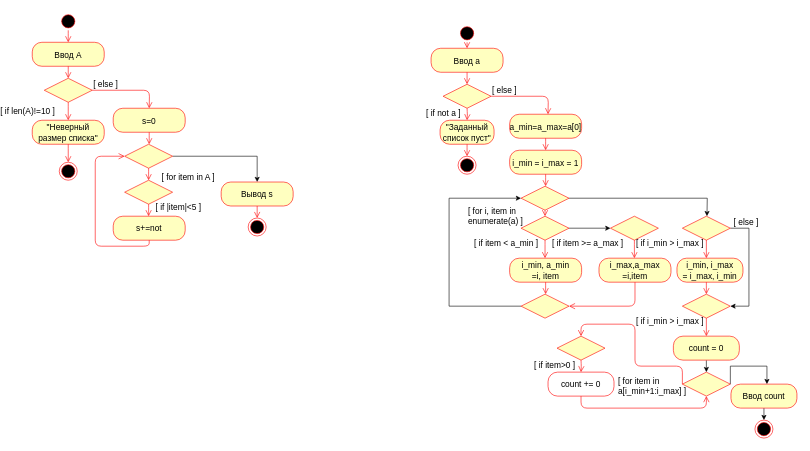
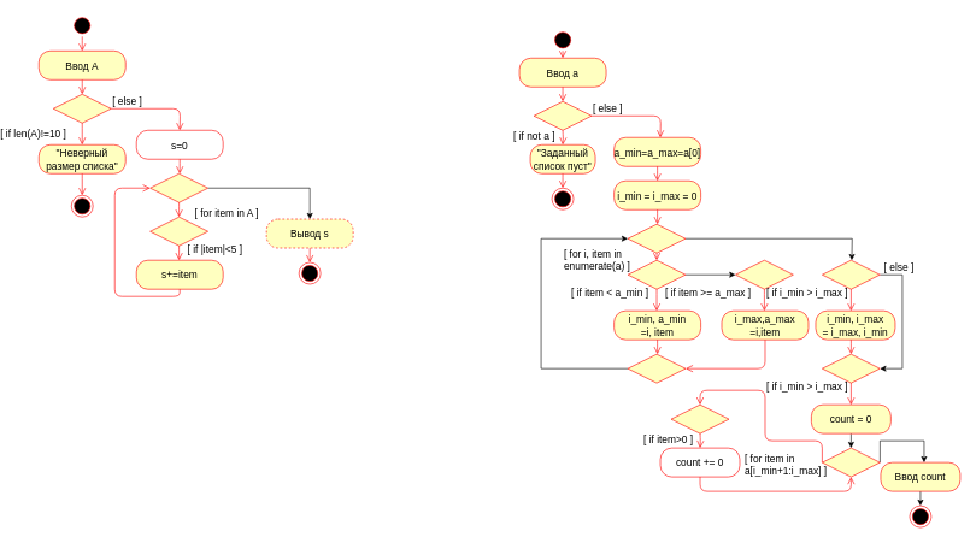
  <mxCell id="0" />
  <mxCell id="1" parent="0" />
  <mxCell id="2" value="" style="ellipse;shape=startState;fillColor=#000000;strokeColor=#ff0000;fontSize=14;labelBackgroundColor=none;" parent="1" vertex="1"><mxGeometry x="65" y="20" width="30" height="30" as="geometry" /></mxCell>
  <mxCell id="3" value="" style="edgeStyle=orthogonalEdgeStyle;verticalAlign=bottom;endArrow=open;endSize=8;strokeColor=#ff0000;fontSize=14;labelBackgroundColor=none;" parent="1" source="2" edge="1"><mxGeometry relative="1" as="geometry"><mxPoint x="80" y="70" as="targetPoint" /></mxGeometry></mxCell>
  <mxCell id="4" value="Ввод А" style="rounded=1;arcSize=40;fillColor=#ffffc0;strokeColor=#ff0000;fontSize=14;labelBackgroundColor=none;" parent="1" vertex="1"><mxGeometry x="20" y="70" width="120" height="40" as="geometry" /></mxCell>
  <mxCell id="5" value="" style="edgeStyle=orthogonalEdgeStyle;verticalAlign=bottom;endArrow=open;endSize=8;strokeColor=#ff0000;fontSize=14;labelBackgroundColor=none;" parent="1" source="4" edge="1"><mxGeometry relative="1" as="geometry"><mxPoint x="80" y="130" as="targetPoint" /></mxGeometry></mxCell>
  <mxCell id="6" value="" style="rhombus;fillColor=#ffffc0;strokeColor=#ff0000;fontSize=14;labelBackgroundColor=none;" parent="1" vertex="1"><mxGeometry x="40" y="130" width="80" height="40" as="geometry" /></mxCell>
  <mxCell id="7" value="[ else ]" style="edgeStyle=orthogonalEdgeStyle;align=left;verticalAlign=bottom;endArrow=open;endSize=8;strokeColor=#ff0000;fontSize=14;labelBackgroundColor=none;" parent="1" source="6" edge="1"><mxGeometry x="-1" relative="1" as="geometry"><mxPoint x="215" y="180" as="targetPoint" /></mxGeometry></mxCell>
  <mxCell id="8" value="[ if len(A)!=10 ]" style="edgeStyle=orthogonalEdgeStyle;align=left;verticalAlign=top;endArrow=open;endSize=8;strokeColor=#ff0000;fontSize=14;labelBackgroundColor=none;" parent="1" source="6" edge="1"><mxGeometry x="-1" y="-115" relative="1" as="geometry"><mxPoint x="80" y="200" as="targetPoint" /><mxPoint as="offset" /></mxGeometry></mxCell>
  <mxCell id="9" value="&quot;Неверный &#10;размер списка&quot;" style="rounded=1;arcSize=40;fillColor=#ffffc0;strokeColor=#ff0000;fontSize=14;labelBackgroundColor=none;" parent="1" vertex="1"><mxGeometry x="20" y="200" width="120" height="40" as="geometry" /></mxCell>
  <mxCell id="10" value="" style="edgeStyle=orthogonalEdgeStyle;verticalAlign=bottom;endArrow=open;endSize=8;strokeColor=#ff0000;fontSize=14;labelBackgroundColor=none;" parent="1" source="9" edge="1"><mxGeometry relative="1" as="geometry"><mxPoint x="80" y="270" as="targetPoint" /></mxGeometry></mxCell>
  <mxCell id="11" value="" style="ellipse;shape=endState;fillColor=#000000;strokeColor=#ff0000;fontSize=14;labelBackgroundColor=none;" parent="1" vertex="1"><mxGeometry x="65" y="270" width="30" height="30" as="geometry" /></mxCell>
- <mxCell id="12" value="s=0" style="rounded=1;arcSize=40;fillColor=#ffffc0;strokeColor=#ff0000;fontSize=14;labelBackgroundColor=none;" parent="1" vertex="1"><mxGeometry x="155" y="180" width="120" height="40" as="geometry" /></mxCell>
+ <mxCell id="12" value="s=0" style="rounded=1;arcSize=40;fillColor=#ffffff;strokeColor=#ff0000;fontSize=14;labelBackgroundColor=none;" parent="1" vertex="1"><mxGeometry x="155" y="180" width="120" height="40" as="geometry" /></mxCell>
  <mxCell id="13" value="" style="edgeStyle=orthogonalEdgeStyle;verticalAlign=bottom;endArrow=open;endSize=8;strokeColor=#ff0000;fontSize=14;labelBackgroundColor=none;" parent="1" source="12" edge="1"><mxGeometry relative="1" as="geometry"><mxPoint x="215" y="240" as="targetPoint" /></mxGeometry></mxCell>
  <mxCell id="14" value="" style="edgeStyle=orthogonalEdgeStyle;rounded=0;orthogonalLoop=1;jettySize=auto;html=1;labelBackgroundColor=none;fontSize=14;fontColor=#000000;" edge="1" parent="1" source="15" target="21"><mxGeometry relative="1" as="geometry" /></mxCell>
  <mxCell id="15" value="" style="rhombus;fillColor=#ffffc0;strokeColor=#ff0000;fontSize=14;labelBackgroundColor=none;" parent="1" vertex="1"><mxGeometry x="174" y="240" width="80" height="40" as="geometry" /></mxCell>
  <mxCell id="16" value="[ for item in A ]" style="edgeStyle=orthogonalEdgeStyle;align=left;verticalAlign=top;endArrow=open;endSize=8;strokeColor=#ff0000;fontSize=14;labelBackgroundColor=none;" parent="1" source="15" edge="1"><mxGeometry x="-1" y="20" relative="1" as="geometry"><mxPoint x="214" y="300" as="targetPoint" /><mxPoint as="offset" /></mxGeometry></mxCell>
  <mxCell id="17" value="" style="rhombus;fillColor=#ffffc0;strokeColor=#ff0000;fontSize=14;labelBackgroundColor=none;" parent="1" vertex="1"><mxGeometry x="174" y="300" width="80" height="40" as="geometry" /></mxCell>
  <mxCell id="18" value="[ if |item|&lt;5 ]" style="edgeStyle=orthogonalEdgeStyle;align=left;verticalAlign=top;endArrow=open;endSize=8;strokeColor=#ff0000;fontSize=14;labelBackgroundColor=none;" parent="1" source="17" edge="1"><mxGeometry x="-1" y="14" relative="1" as="geometry"><mxPoint x="214" y="360" as="targetPoint" /><mxPoint x="-4" y="-10" as="offset" /></mxGeometry></mxCell>
- <mxCell id="19" value="s+=not" style="rounded=1;arcSize=40;fillColor=#ffffc0;strokeColor=#ff0000;fontSize=14;labelBackgroundColor=none;" parent="1" vertex="1"><mxGeometry x="155" y="360" width="120" height="40" as="geometry" /></mxCell>
+ <mxCell id="19" value="s+=item" style="rounded=1;arcSize=40;fillColor=#ffffc0;strokeColor=#ff0000;fontSize=14;labelBackgroundColor=none;" parent="1" vertex="1"><mxGeometry x="155" y="360" width="120" height="40" as="geometry" /></mxCell>
  <mxCell id="20" value="" style="edgeStyle=orthogonalEdgeStyle;verticalAlign=bottom;endArrow=open;endSize=8;strokeColor=#ff0000;fontSize=14;labelBackgroundColor=none;entryX=0;entryY=0.5;entryDx=0;entryDy=0;exitX=0.5;exitY=1;exitDx=0;exitDy=0;" parent="1" source="19" edge="1" target="15"><mxGeometry relative="1" as="geometry"><mxPoint x="215" y="420" as="targetPoint" /><Array as="points"><mxPoint x="215" y="410" /><mxPoint x="125" y="410" /><mxPoint x="125" y="260" /></Array></mxGeometry></mxCell>
- <mxCell id="21" value="Вывод s" style="rounded=1;arcSize=40;fillColor=#ffffc0;strokeColor=#ff0000;fontSize=14;labelBackgroundColor=none;" parent="1" vertex="1"><mxGeometry x="335" y="303" width="120" height="40" as="geometry" /></mxCell>
+ <mxCell id="21" value="Вывод s" style="rounded=1;arcSize=40;fillColor=#ffffc0;strokeColor=#ff0000;fontSize=14;labelBackgroundColor=none;dashed=1;" parent="1" vertex="1"><mxGeometry x="335" y="303" width="120" height="40" as="geometry" /></mxCell>
  <mxCell id="22" value="" style="edgeStyle=orthogonalEdgeStyle;verticalAlign=bottom;endArrow=open;endSize=8;strokeColor=#ff0000;fontSize=14;labelBackgroundColor=none;" parent="1" source="21" edge="1"><mxGeometry relative="1" as="geometry"><mxPoint x="395" y="363" as="targetPoint" /></mxGeometry></mxCell>
  <mxCell id="23" value="" style="ellipse;shape=endState;fillColor=#000000;strokeColor=#ff0000;fontSize=14;labelBackgroundColor=none;" parent="1" vertex="1"><mxGeometry x="380" y="363" width="30" height="30" as="geometry" /></mxCell>
  <mxCell id="24" value="" style="ellipse;shape=startState;fillColor=#000000;strokeColor=#ff0000;fontSize=14;labelBackgroundColor=none;" parent="1" vertex="1"><mxGeometry x="730" y="40" width="30" height="30" as="geometry" /></mxCell>
  <mxCell id="25" value="" style="edgeStyle=orthogonalEdgeStyle;verticalAlign=bottom;endArrow=open;endSize=8;strokeColor=#ff0000;fontSize=14;labelBackgroundColor=none;" parent="1" source="24" edge="1"><mxGeometry relative="1" as="geometry"><mxPoint x="745" y="80" as="targetPoint" /></mxGeometry></mxCell>
  <mxCell id="26" value="Ввод a" style="rounded=1;arcSize=40;fillColor=#ffffc0;strokeColor=#ff0000;fontSize=14;labelBackgroundColor=none;" parent="1" vertex="1"><mxGeometry x="685" y="80" width="120" height="40" as="geometry" /></mxCell>
  <mxCell id="27" value="" style="edgeStyle=orthogonalEdgeStyle;verticalAlign=bottom;endArrow=open;endSize=8;strokeColor=#ff0000;fontSize=14;labelBackgroundColor=none;" parent="1" source="26" edge="1"><mxGeometry relative="1" as="geometry"><mxPoint x="745" y="140" as="targetPoint" /></mxGeometry></mxCell>
  <mxCell id="28" value="" style="rhombus;fillColor=#ffffc0;strokeColor=#ff0000;fontSize=14;labelBackgroundColor=none;" parent="1" vertex="1"><mxGeometry x="705" y="140" width="80" height="40" as="geometry" /></mxCell>
  <mxCell id="29" value="[ else ]" style="edgeStyle=orthogonalEdgeStyle;align=left;verticalAlign=bottom;endArrow=open;endSize=8;strokeColor=#ff0000;fontSize=14;labelBackgroundColor=none;" parent="1" source="28" edge="1"><mxGeometry x="-1" relative="1" as="geometry"><mxPoint x="880" y="190" as="targetPoint" /></mxGeometry></mxCell>
  <mxCell id="30" value="[ if not a ]" style="edgeStyle=orthogonalEdgeStyle;align=left;verticalAlign=top;endArrow=open;endSize=8;strokeColor=#ff0000;fontSize=14;labelBackgroundColor=none;" parent="1" edge="1"><mxGeometry x="-1" y="-71" relative="1" as="geometry"><mxPoint x="745" y="200" as="targetPoint" /><mxPoint x="1" y="-10" as="offset" /><mxPoint x="745" y="180" as="sourcePoint" /></mxGeometry></mxCell>
  <mxCell id="31" value="&quot;Заданный &#10;список пуст&quot;" style="rounded=1;arcSize=40;fillColor=#ffffc0;strokeColor=#ff0000;fontSize=14;labelBackgroundColor=none;" parent="1" vertex="1"><mxGeometry x="700" y="200" width="90" height="40" as="geometry" /></mxCell>
  <mxCell id="32" value="" style="edgeStyle=orthogonalEdgeStyle;verticalAlign=bottom;endArrow=open;endSize=8;strokeColor=#ff0000;fontSize=14;labelBackgroundColor=none;" parent="1" source="31" edge="1"><mxGeometry relative="1" as="geometry"><mxPoint x="745" y="260" as="targetPoint" /></mxGeometry></mxCell>
  <mxCell id="33" value="" style="ellipse;shape=endState;fillColor=#000000;strokeColor=#ff0000;fontSize=14;labelBackgroundColor=none;" parent="1" vertex="1"><mxGeometry x="730" y="260" width="30" height="30" as="geometry" /></mxCell>
  <mxCell id="34" value="a_min=a_max=a[0]" style="rounded=1;arcSize=40;fillColor=#ffffc0;strokeColor=#ff0000;fontSize=14;labelBackgroundColor=none;" parent="1" vertex="1"><mxGeometry x="816" y="190" width="120" height="40" as="geometry" /></mxCell>
  <mxCell id="35" value="" style="edgeStyle=orthogonalEdgeStyle;verticalAlign=bottom;endArrow=open;endSize=8;strokeColor=#ff0000;fontSize=14;labelBackgroundColor=none;" parent="1" source="34" edge="1"><mxGeometry relative="1" as="geometry"><mxPoint x="876" y="250" as="targetPoint" /></mxGeometry></mxCell>
- <mxCell id="36" value="i_min = i_max = 1" style="rounded=1;arcSize=40;fillColor=#ffffc0;strokeColor=#ff0000;fontSize=14;labelBackgroundColor=none;" parent="1" vertex="1"><mxGeometry x="816" y="250" width="120" height="40" as="geometry" /></mxCell>
+ <mxCell id="36" value="i_min = i_max = 0" style="rounded=1;arcSize=40;fillColor=#ffffc0;strokeColor=#ff0000;fontSize=14;labelBackgroundColor=none;" parent="1" vertex="1"><mxGeometry x="816" y="250" width="120" height="40" as="geometry" /></mxCell>
  <mxCell id="37" value="" style="edgeStyle=orthogonalEdgeStyle;verticalAlign=bottom;endArrow=open;endSize=8;strokeColor=#ff0000;fontSize=14;labelBackgroundColor=none;" parent="1" source="36" edge="1"><mxGeometry relative="1" as="geometry"><mxPoint x="876" y="310" as="targetPoint" /></mxGeometry></mxCell>
  <mxCell id="38" style="edgeStyle=orthogonalEdgeStyle;rounded=0;orthogonalLoop=1;jettySize=auto;html=1;exitX=1;exitY=0.5;exitDx=0;exitDy=0;fontSize=14;labelBackgroundColor=none;" edge="1" parent="1" source="39"><mxGeometry relative="1" as="geometry"><mxPoint x="1145" y="360" as="targetPoint" /></mxGeometry></mxCell>
  <mxCell id="39" value="" style="rhombus;fillColor=#ffffc0;strokeColor=#ff0000;fontSize=14;labelBackgroundColor=none;" parent="1" vertex="1"><mxGeometry x="835" y="310" width="80" height="40" as="geometry" /></mxCell>
  <mxCell id="40" value="[ for i, item in &#10;enumerate(a) ]" style="edgeStyle=orthogonalEdgeStyle;align=left;verticalAlign=top;endArrow=open;endSize=8;strokeColor=#ff0000;fontSize=14;labelBackgroundColor=none;" parent="1" source="39" edge="1"><mxGeometry x="0.333" y="-132" relative="1" as="geometry"><mxPoint x="875" y="360" as="targetPoint" /><mxPoint x="2" y="-20" as="offset" /></mxGeometry></mxCell>
  <mxCell id="41" style="edgeStyle=orthogonalEdgeStyle;rounded=0;orthogonalLoop=1;jettySize=auto;html=1;exitX=1;exitY=0.5;exitDx=0;exitDy=0;entryX=0;entryY=0.5;entryDx=0;entryDy=0;fontSize=14;labelBackgroundColor=none;" parent="1" source="42" target="46" edge="1"><mxGeometry relative="1" as="geometry" /></mxCell>
  <mxCell id="42" value="" style="rhombus;fillColor=#ffffc0;strokeColor=#ff0000;fontSize=14;labelBackgroundColor=none;" parent="1" vertex="1"><mxGeometry x="835" y="360" width="80" height="40" as="geometry" /></mxCell>
  <mxCell id="43" value="[ if item &lt; a_min ]" style="edgeStyle=orthogonalEdgeStyle;align=left;verticalAlign=top;endArrow=open;endSize=8;strokeColor=#ff0000;fontSize=14;labelBackgroundColor=none;" parent="1" source="42" edge="1"><mxGeometry x="-1" y="-120" relative="1" as="geometry"><mxPoint x="875" y="430" as="targetPoint" /><mxPoint y="-10" as="offset" /></mxGeometry></mxCell>
  <mxCell id="44" value="i_min, a_min&#10;=i, item" style="rounded=1;arcSize=40;fillColor=#ffffc0;strokeColor=#ff0000;fontSize=14;labelBackgroundColor=none;" parent="1" vertex="1"><mxGeometry x="816" y="430" width="120" height="40" as="geometry" /></mxCell>
  <mxCell id="45" value="" style="edgeStyle=orthogonalEdgeStyle;verticalAlign=bottom;endArrow=open;endSize=8;strokeColor=#ff0000;fontSize=14;labelBackgroundColor=none;" parent="1" source="44" edge="1"><mxGeometry relative="1" as="geometry"><mxPoint x="876" y="490" as="targetPoint" /></mxGeometry></mxCell>
  <mxCell id="46" value="" style="rhombus;fillColor=#ffffc0;strokeColor=#ff0000;fontSize=14;labelBackgroundColor=none;" parent="1" vertex="1"><mxGeometry x="984" y="360" width="80" height="40" as="geometry" /></mxCell>
  <mxCell id="47" value="[ if item &gt;= a_max ]" style="edgeStyle=orthogonalEdgeStyle;align=left;verticalAlign=top;endArrow=open;endSize=8;strokeColor=#ff0000;fontSize=14;labelBackgroundColor=none;" parent="1" source="46" edge="1"><mxGeometry x="-1" y="-139" relative="1" as="geometry"><mxPoint x="1024" y="430" as="targetPoint" /><mxPoint y="-10" as="offset" /></mxGeometry></mxCell>
  <mxCell id="48" value="i_max,a_max&#10;=i,item" style="rounded=1;arcSize=40;fillColor=#ffffc0;strokeColor=#ff0000;fontSize=14;labelBackgroundColor=none;" parent="1" vertex="1"><mxGeometry x="965" y="430" width="120" height="40" as="geometry" /></mxCell>
  <mxCell id="49" value="" style="edgeStyle=orthogonalEdgeStyle;verticalAlign=bottom;endArrow=open;endSize=8;strokeColor=#ff0000;entryX=1;entryY=0.5;entryDx=0;entryDy=0;fontSize=14;labelBackgroundColor=none;" parent="1" source="48" target="51" edge="1"><mxGeometry relative="1" as="geometry"><mxPoint x="1025" y="490" as="targetPoint" /><Array as="points"><mxPoint x="1025" y="510" /></Array></mxGeometry></mxCell>
  <mxCell id="50" style="edgeStyle=orthogonalEdgeStyle;rounded=0;orthogonalLoop=1;jettySize=auto;html=1;exitX=0;exitY=0.5;exitDx=0;exitDy=0;fontSize=14;labelBackgroundColor=none;" parent="1" source="51" target="39" edge="1"><mxGeometry relative="1" as="geometry"><Array as="points"><mxPoint x="715" y="510" /><mxPoint x="715" y="330" /></Array></mxGeometry></mxCell>
  <mxCell id="51" value="" style="rhombus;fillColor=#ffffc0;strokeColor=#ff0000;fontSize=14;labelBackgroundColor=none;" parent="1" vertex="1"><mxGeometry x="835" y="490" width="80" height="40" as="geometry" /></mxCell>
  <mxCell id="52" style="edgeStyle=orthogonalEdgeStyle;rounded=0;orthogonalLoop=1;jettySize=auto;html=1;exitX=1;exitY=0.5;exitDx=0;exitDy=0;fontSize=14;labelBackgroundColor=none;" edge="1" parent="1" source="53"><mxGeometry relative="1" as="geometry"><mxPoint x="1184" y="510" as="targetPoint" /><Array as="points"><mxPoint x="1215" y="380" /><mxPoint x="1215" y="510" /><mxPoint x="1184" y="510" /></Array></mxGeometry></mxCell>
  <mxCell id="53" value="" style="rhombus;fillColor=#ffffc0;strokeColor=#ff0000;fontSize=14;labelBackgroundColor=none;" vertex="1" parent="1"><mxGeometry x="1104" y="360" width="80" height="40" as="geometry" /></mxCell>
  <mxCell id="54" value="[ if i_min &gt; i_max ]" style="edgeStyle=orthogonalEdgeStyle;align=left;verticalAlign=top;endArrow=open;endSize=8;strokeColor=#ff0000;fontSize=14;labelBackgroundColor=none;" edge="1" parent="1"><mxGeometry x="-1" y="-119" relative="1" as="geometry"><mxPoint x="1144" y="430" as="targetPoint" /><mxPoint y="-10" as="offset" /><mxPoint x="1144" y="400" as="sourcePoint" /></mxGeometry></mxCell>
  <mxCell id="55" value="i_min, i_max&#10;= i_max, i_min" style="rounded=1;arcSize=40;fillColor=#ffffc0;strokeColor=#ff0000;fontSize=14;labelBackgroundColor=none;" vertex="1" parent="1"><mxGeometry x="1095" y="430" width="110" height="40" as="geometry" /></mxCell>
  <mxCell id="56" value="" style="edgeStyle=orthogonalEdgeStyle;verticalAlign=bottom;endArrow=open;endSize=8;strokeColor=#ff0000;fontSize=14;labelBackgroundColor=none;entryX=0.5;entryY=0;entryDx=0;entryDy=0;" edge="1" parent="1" source="55" target="58"><mxGeometry relative="1" as="geometry"><mxPoint x="1145" y="500" as="targetPoint" /><Array as="points"><mxPoint x="1144" y="480" /><mxPoint x="1144" y="480" /></Array></mxGeometry></mxCell>
  <mxCell id="57" value="[ else ]" style="text;html=1;align=center;verticalAlign=middle;resizable=0;points=[];autosize=1;strokeColor=none;fontSize=14;labelBackgroundColor=none;" vertex="1" parent="1"><mxGeometry x="1180" y="360" width="60" height="20" as="geometry" /></mxCell>
  <mxCell id="58" value="" style="rhombus;fillColor=#ffffc0;strokeColor=#ff0000;fontSize=14;labelBackgroundColor=none;" vertex="1" parent="1"><mxGeometry x="1104" y="490" width="80" height="40" as="geometry" /></mxCell>
  <mxCell id="59" value="[ if i_min &gt; i_max ]" style="edgeStyle=orthogonalEdgeStyle;align=left;verticalAlign=top;endArrow=open;endSize=8;strokeColor=#ff0000;fontSize=14;labelBackgroundColor=none;" edge="1" parent="1"><mxGeometry x="-1" y="-119" relative="1" as="geometry"><mxPoint x="1144" y="560" as="targetPoint" /><mxPoint y="-10" as="offset" /><mxPoint x="1144" y="530" as="sourcePoint" /></mxGeometry></mxCell>
  <mxCell id="60" style="edgeStyle=orthogonalEdgeStyle;rounded=0;orthogonalLoop=1;jettySize=auto;html=1;exitX=1;exitY=0.5;exitDx=0;exitDy=0;fontSize=14;labelBackgroundColor=none;" edge="1" parent="1" source="61"><mxGeometry relative="1" as="geometry"><mxPoint x="1245" y="640" as="targetPoint" /><Array as="points"><mxPoint x="1184" y="610" /><mxPoint x="1245" y="610" /></Array></mxGeometry></mxCell>
  <mxCell id="61" value="" style="rhombus;fillColor=#ffffc0;strokeColor=#ff0000;fontSize=14;labelBackgroundColor=none;" vertex="1" parent="1"><mxGeometry x="1104" y="620" width="80" height="40" as="geometry" /></mxCell>
  <mxCell id="62" value="[ for item in &#10;a[i_min+1:i_max] ]" style="edgeStyle=orthogonalEdgeStyle;align=left;verticalAlign=top;endArrow=open;endSize=8;strokeColor=#ff0000;exitX=0;exitY=0.5;exitDx=0;exitDy=0;entryX=0.5;entryY=0;entryDx=0;entryDy=0;fontSize=14;labelBackgroundColor=none;" edge="1" parent="1" source="61" target="65"><mxGeometry x="-0.246" y="32" relative="1" as="geometry"><mxPoint x="935" y="570" as="targetPoint" /><mxPoint x="2" y="10" as="offset" /><mxPoint x="1143.5" y="660" as="sourcePoint" /><Array as="points"><mxPoint x="1104" y="610" /><mxPoint x="1025" y="610" /><mxPoint x="1025" y="540" /><mxPoint x="935" y="540" /></Array></mxGeometry></mxCell>
  <mxCell id="63" style="edgeStyle=orthogonalEdgeStyle;rounded=0;orthogonalLoop=1;jettySize=auto;html=1;exitX=0.5;exitY=1;exitDx=0;exitDy=0;fontSize=14;labelBackgroundColor=none;" edge="1" parent="1" source="64"><mxGeometry relative="1" as="geometry"><mxPoint x="1144" y="620" as="targetPoint" /></mxGeometry></mxCell>
  <mxCell id="64" value="count = 0" style="rounded=1;arcSize=40;fillColor=#ffffc0;strokeColor=#ff0000;fontSize=14;labelBackgroundColor=none;" vertex="1" parent="1"><mxGeometry x="1089" y="560" width="110" height="40" as="geometry" /></mxCell>
  <mxCell id="65" value="" style="rhombus;fillColor=#ffffc0;strokeColor=#ff0000;fontSize=14;labelBackgroundColor=none;" vertex="1" parent="1"><mxGeometry x="895" y="560" width="80" height="40" as="geometry" /></mxCell>
  <mxCell id="66" value="[ if item&gt;0 ]" style="edgeStyle=orthogonalEdgeStyle;align=left;verticalAlign=top;endArrow=open;endSize=8;strokeColor=#ff0000;entryX=0.5;entryY=0;entryDx=0;entryDy=0;fontSize=14;labelBackgroundColor=none;" edge="1" parent="1" target="67"><mxGeometry x="-1" y="-81" relative="1" as="geometry"><mxPoint x="935" y="630" as="targetPoint" /><mxPoint x="1" y="-10" as="offset" /><mxPoint x="935" y="600" as="sourcePoint" /></mxGeometry></mxCell>
  <mxCell id="67" value="count += 0" style="rounded=1;arcSize=40;fillColor=#ffffff;strokeColor=#ff0000;fontSize=14;labelBackgroundColor=none;" vertex="1" parent="1"><mxGeometry x="880" y="620" width="110" height="40" as="geometry" /></mxCell>
  <mxCell id="68" value="" style="edgeStyle=orthogonalEdgeStyle;verticalAlign=bottom;endArrow=open;endSize=8;strokeColor=#ff0000;entryX=0.5;entryY=1;entryDx=0;entryDy=0;fontSize=14;labelBackgroundColor=none;" edge="1" parent="1" source="67" target="61"><mxGeometry relative="1" as="geometry"><mxPoint x="1145" y="680" as="targetPoint" /><Array as="points"><mxPoint x="935" y="680" /><mxPoint x="1144" y="680" /></Array></mxGeometry></mxCell>
  <mxCell id="69" style="edgeStyle=orthogonalEdgeStyle;rounded=0;orthogonalLoop=1;jettySize=auto;html=1;exitX=0.5;exitY=1;exitDx=0;exitDy=0;fontSize=14;labelBackgroundColor=none;" edge="1" parent="1" source="70"><mxGeometry relative="1" as="geometry"><mxPoint x="1240" y="700" as="targetPoint" /></mxGeometry></mxCell>
  <mxCell id="70" value="Ввод count" style="rounded=1;arcSize=40;fillColor=#ffffc0;strokeColor=#ff0000;fontSize=14;labelBackgroundColor=none;" vertex="1" parent="1"><mxGeometry x="1185" y="640" width="110" height="40" as="geometry" /></mxCell>
  <mxCell id="71" value="" style="ellipse;html=1;shape=endState;fillColor=#000000;strokeColor=#ff0000;fontSize=14;labelBackgroundColor=none;" vertex="1" parent="1"><mxGeometry x="1225" y="700" width="30" height="30" as="geometry" /></mxCell>
